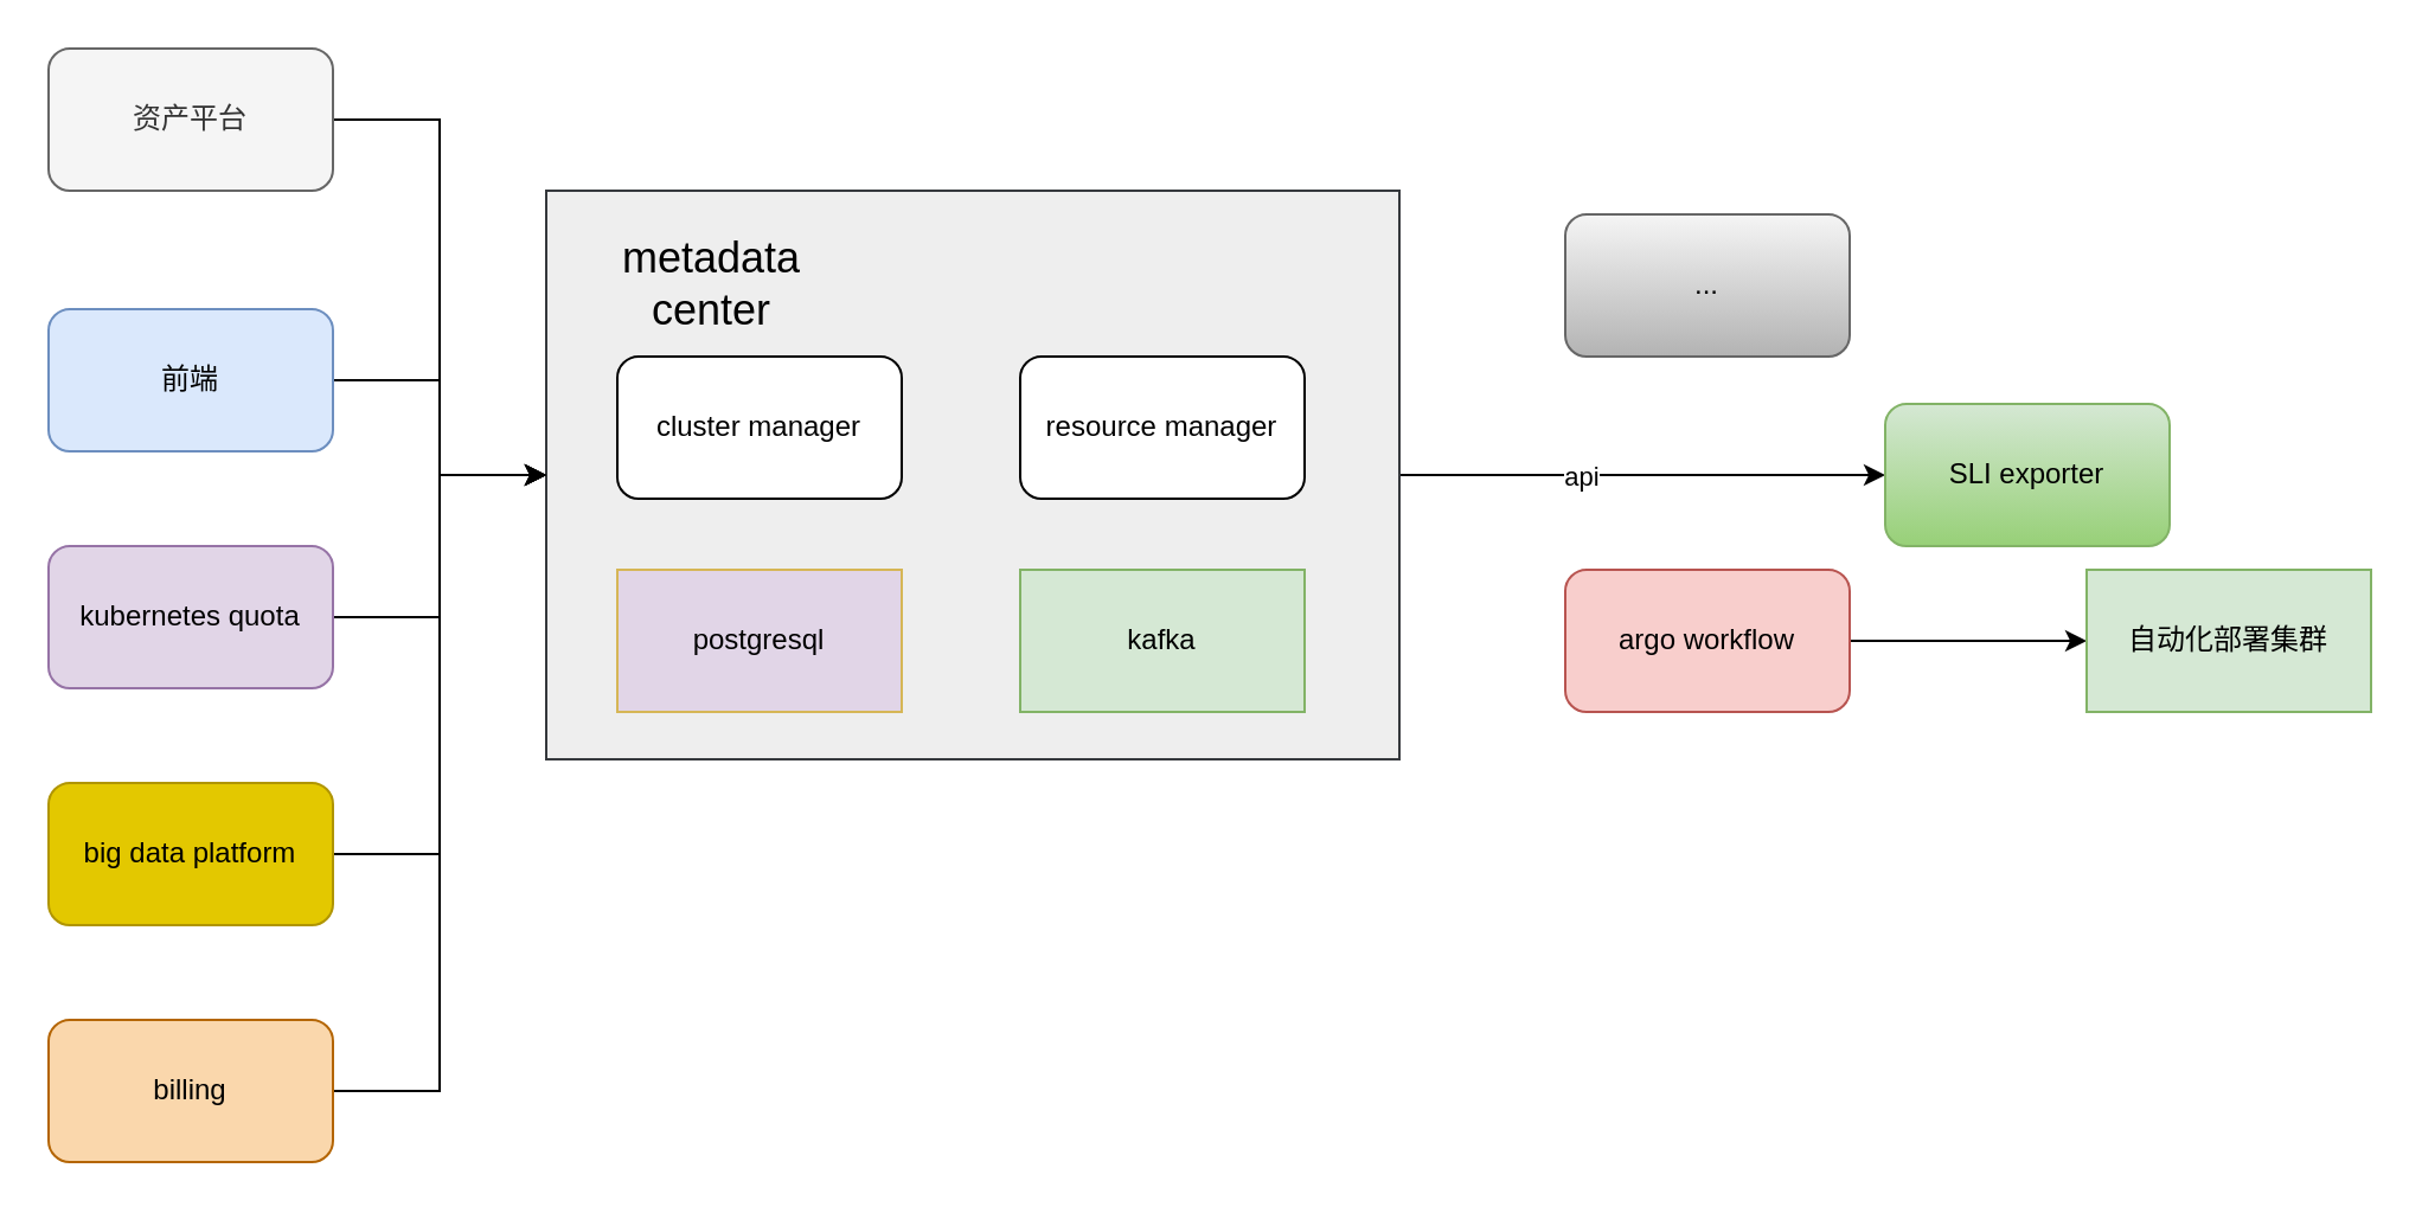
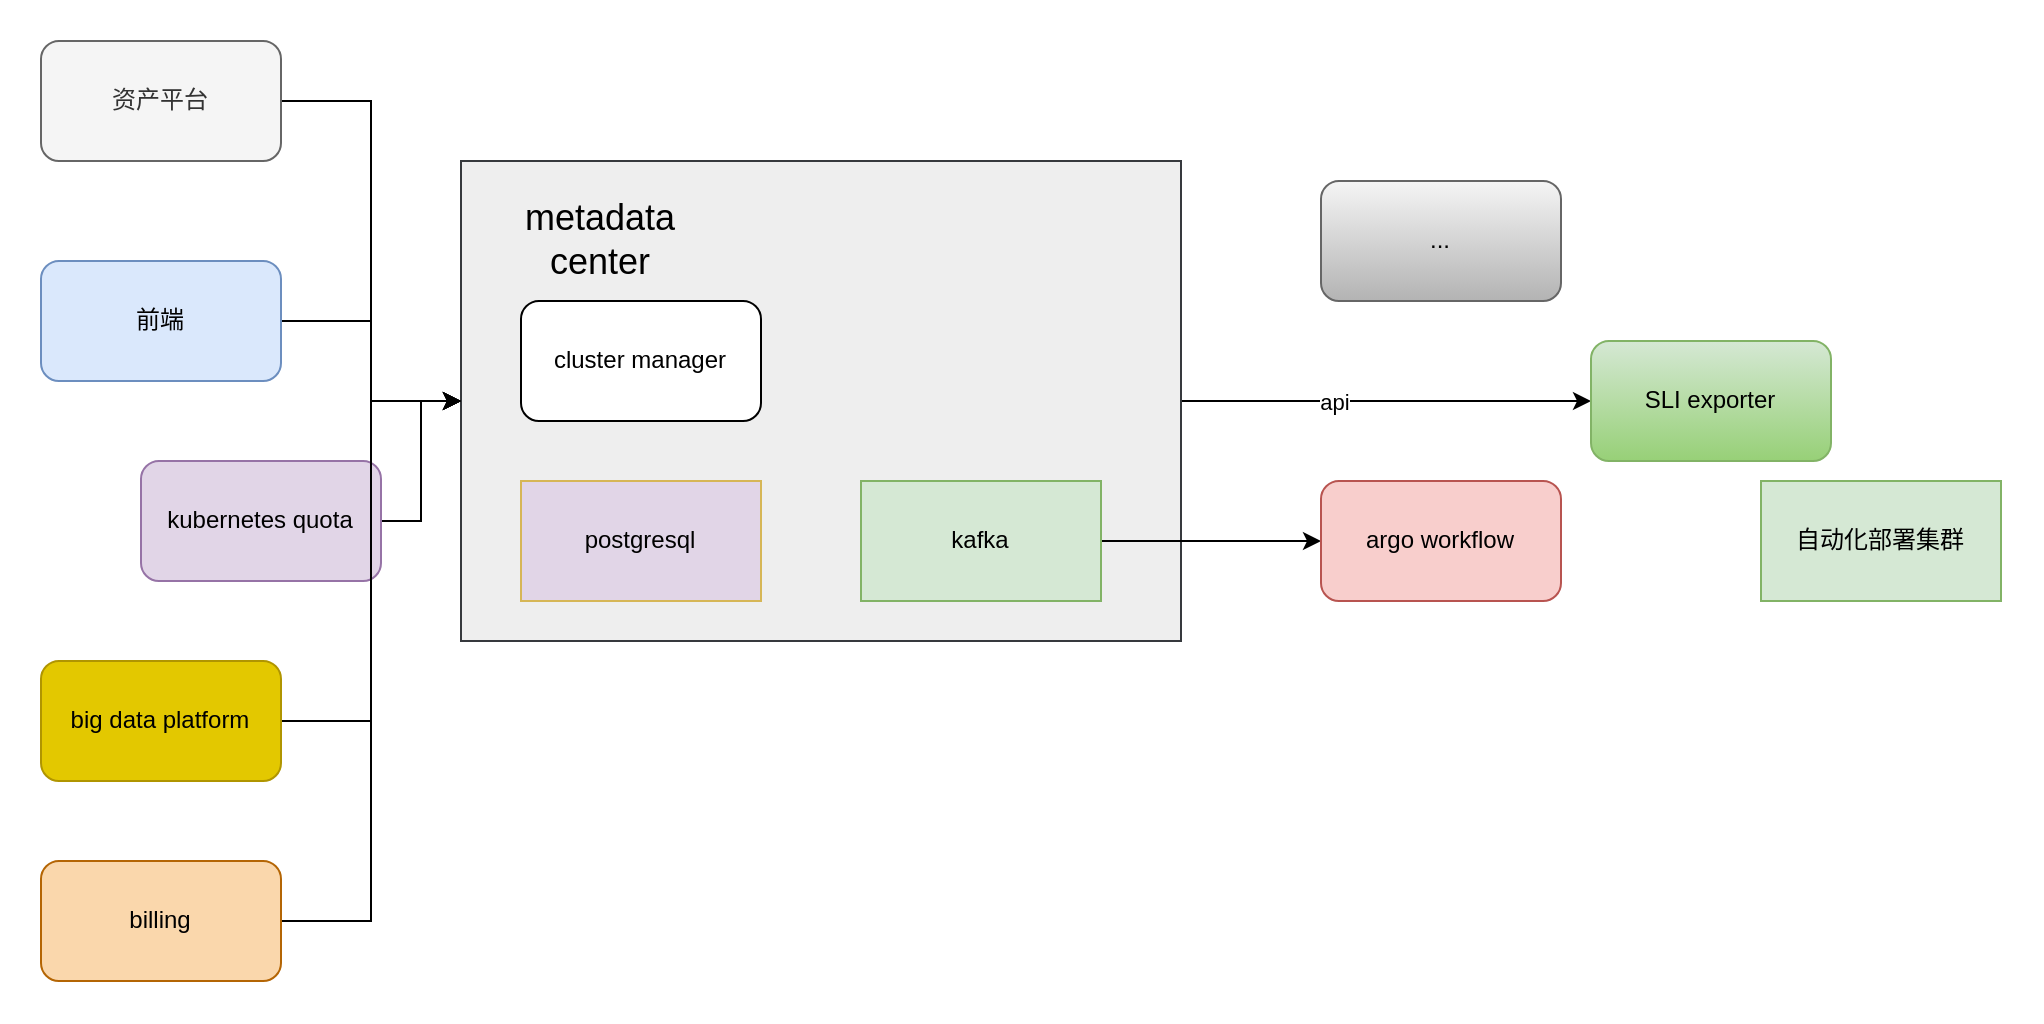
  <mxCell id="0" />
  <mxCell id="1" parent="0" />
  <mxCell id="2" style="edgeStyle=orthogonalEdgeStyle;rounded=0;orthogonalLoop=1;jettySize=auto;html=1;entryX=0;entryY=0.5;entryDx=0;entryDy=0;" parent="1" source="4" target="23" edge="1"><mxGeometry relative="1" as="geometry" /></mxCell>
  <mxCell id="3" value="api" style="edgeLabel;html=1;align=center;verticalAlign=middle;resizable=0;points=[];" parent="2" vertex="1" connectable="0"><mxGeometry x="-0.257" relative="1" as="geometry"><mxPoint as="offset" /></mxGeometry></mxCell>
  <mxCell id="4" value="" style="rounded=0;whiteSpace=wrap;html=1;fillColor=#eeeeee;strokeColor=#36393d;" parent="1" vertex="1"><mxGeometry x="230" y="80" width="360" height="240" as="geometry" /></mxCell>
  <mxCell id="5" style="edgeStyle=orthogonalEdgeStyle;rounded=0;orthogonalLoop=1;jettySize=auto;html=1;entryX=0;entryY=0.5;entryDx=0;entryDy=0;" parent="1" source="6" target="4" edge="1"><mxGeometry relative="1" as="geometry" /></mxCell>
  <mxCell id="6" value="资产平台" style="rounded=1;whiteSpace=wrap;html=1;fillColor=#f5f5f5;fontColor=#333333;strokeColor=#666666;" parent="1" vertex="1"><mxGeometry x="20" y="20" width="120" height="60" as="geometry" /></mxCell>
  <mxCell id="7" style="edgeStyle=orthogonalEdgeStyle;rounded=0;orthogonalLoop=1;jettySize=auto;html=1;entryX=0;entryY=0.5;entryDx=0;entryDy=0;" parent="1" source="8" target="4" edge="1"><mxGeometry relative="1" as="geometry" /></mxCell>
  <mxCell id="8" value="前端" style="rounded=1;whiteSpace=wrap;html=1;fillColor=#dae8fc;strokeColor=#6c8ebf;" parent="1" vertex="1"><mxGeometry x="20" y="130" width="120" height="60" as="geometry" /></mxCell>
  <mxCell id="9" value="cluster manager" style="rounded=1;whiteSpace=wrap;html=1;" parent="1" vertex="1"><mxGeometry x="260" y="150" width="120" height="60" as="geometry" /></mxCell>
  <mxCell id="10" value="postgresql" style="rounded=0;whiteSpace=wrap;html=1;fillColor=#e1d5e7;strokeColor=#d6b656;" parent="1" vertex="1"><mxGeometry x="260" y="240" width="120" height="60" as="geometry" /></mxCell>
+ <mxCell id="11" value="" style="edgeStyle=orthogonalEdgeStyle;rounded=0;orthogonalLoop=1;jettySize=auto;html=1;" parent="1" source="12" target="15" edge="1"><mxGeometry relative="1" as="geometry" /></mxCell>
  <mxCell id="12" value="kafka" style="rounded=0;whiteSpace=wrap;html=1;fillColor=#d5e8d4;strokeColor=#82b366;" parent="1" vertex="1"><mxGeometry x="430" y="240" width="120" height="60" as="geometry" /></mxCell>
- <mxCell id="13" value="resource manager" style="rounded=1;whiteSpace=wrap;html=1;" parent="1" vertex="1"><mxGeometry x="430" y="150" width="120" height="60" as="geometry" /></mxCell>
- <mxCell id="14" style="edgeStyle=orthogonalEdgeStyle;rounded=0;orthogonalLoop=1;jettySize=auto;html=1;entryX=0;entryY=0.5;entryDx=0;entryDy=0;" parent="1" source="15" target="16" edge="1"><mxGeometry relative="1" as="geometry" /></mxCell>
  <mxCell id="15" value="argo workflow" style="whiteSpace=wrap;html=1;fillColor=#f8cecc;strokeColor=#b85450;rounded=1;" parent="1" vertex="1"><mxGeometry x="660" y="240" width="120" height="60" as="geometry" /></mxCell>
  <mxCell id="16" value="自动化部署集群" style="whiteSpace=wrap;html=1;fillColor=#d5e8d4;strokeColor=#82b366;rounded=0;" parent="1" vertex="1"><mxGeometry x="880" y="240" width="120" height="60" as="geometry" /></mxCell>
  <mxCell id="17" style="edgeStyle=orthogonalEdgeStyle;rounded=0;orthogonalLoop=1;jettySize=auto;html=1;entryX=0;entryY=0.5;entryDx=0;entryDy=0;" parent="1" source="18" target="4" edge="1"><mxGeometry relative="1" as="geometry" /></mxCell>
- <mxCell id="18" value="kubernetes quota" style="rounded=1;whiteSpace=wrap;html=1;fillColor=#e1d5e7;strokeColor=#9673a6;" parent="1" vertex="1"><mxGeometry x="20" y="230" width="120" height="60" as="geometry" /></mxCell>
+ <mxCell id="18" value="kubernetes quota" style="rounded=1;whiteSpace=wrap;html=1;fillColor=#e1d5e7;strokeColor=#9673a6;" parent="1" vertex="1"><mxGeometry x="70" y="230" width="120" height="60" as="geometry" /></mxCell>
  <mxCell id="19" style="edgeStyle=orthogonalEdgeStyle;rounded=0;orthogonalLoop=1;jettySize=auto;html=1;entryX=0;entryY=0.5;entryDx=0;entryDy=0;" parent="1" source="20" target="4" edge="1"><mxGeometry relative="1" as="geometry" /></mxCell>
  <mxCell id="20" value="big data platform" style="rounded=1;whiteSpace=wrap;html=1;fillColor=#e3c800;fontColor=#000000;strokeColor=#B09500;" parent="1" vertex="1"><mxGeometry x="20" y="330" width="120" height="60" as="geometry" /></mxCell>
  <mxCell id="21" style="edgeStyle=orthogonalEdgeStyle;rounded=0;orthogonalLoop=1;jettySize=auto;html=1;entryX=0;entryY=0.5;entryDx=0;entryDy=0;" parent="1" source="22" target="4" edge="1"><mxGeometry relative="1" as="geometry" /></mxCell>
  <mxCell id="22" value="billing" style="rounded=1;whiteSpace=wrap;html=1;fillColor=#fad7ac;strokeColor=#b46504;" parent="1" vertex="1"><mxGeometry x="20" y="430" width="120" height="60" as="geometry" /></mxCell>
  <mxCell id="23" value="SLI exporter" style="whiteSpace=wrap;html=1;fillColor=#d5e8d4;strokeColor=#82b366;rounded=1;gradientColor=#97d077;" parent="1" vertex="1"><mxGeometry x="795" y="170" width="120" height="60" as="geometry" /></mxCell>
  <mxCell id="24" value="..." style="whiteSpace=wrap;html=1;fillColor=#f5f5f5;strokeColor=#666666;rounded=1;gradientColor=#b3b3b3;" parent="1" vertex="1"><mxGeometry x="660" y="90" width="120" height="60" as="geometry" /></mxCell>
  <mxCell id="25" value="&lt;font style=&quot;font-size: 18px;&quot;&gt;metadata center&lt;/font&gt;" style="text;html=1;align=center;verticalAlign=middle;whiteSpace=wrap;rounded=0;" parent="1" vertex="1"><mxGeometry x="245" y="100" width="110" height="40" as="geometry" /></mxCell>
